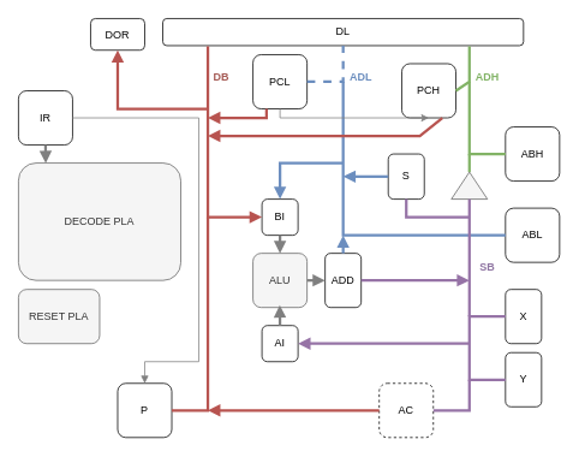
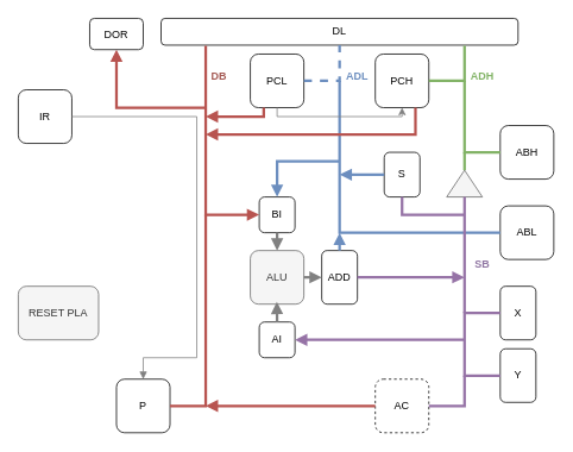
  <mxCell id="0" />
  <mxCell id="1" parent="0" />
  <mxCell id="2" value="PCL" style="rounded=1;whiteSpace=wrap;html=1;" vertex="1" parent="1"><mxGeometry x="280" y="60" width="60" height="60" as="geometry" /></mxCell>
- <mxCell id="3" value="PCH" style="rounded=1;whiteSpace=wrap;html=1;" vertex="1" parent="1"><mxGeometry x="445" y="70" width="60" height="60" as="geometry" /></mxCell>
+ <mxCell id="3" value="PCH" style="rounded=1;whiteSpace=wrap;html=1;" vertex="1" parent="1"><mxGeometry x="420" y="60" width="60" height="60" as="geometry" /></mxCell>
  <mxCell id="4" value="DL" style="rounded=1;whiteSpace=wrap;html=1;" vertex="1" parent="1"><mxGeometry x="180" y="20" width="400" height="30" as="geometry" /></mxCell>
  <mxCell id="5" value="" style="endArrow=none;html=1;rounded=0;exitX=1;exitY=0.5;exitDx=0;exitDy=0;fillColor=#dae8fc;strokeColor=#6C8EBF;strokeWidth=3;dashed=1;" edge="1" parent="1" source="2" target="4"><mxGeometry width="50" height="50" relative="1" as="geometry"><mxPoint x="370" y="120" as="sourcePoint" /><mxPoint x="380" y="50" as="targetPoint" /><Array as="points"><mxPoint x="380" y="90" /></Array></mxGeometry></mxCell>
  <mxCell id="6" value="" style="endArrow=none;html=1;rounded=0;exitX=1;exitY=0.5;exitDx=0;exitDy=0;fillColor=#d5e8d4;strokeColor=#82B366;strokeWidth=3;entryX=0.85;entryY=1.02;entryDx=0;entryDy=0;entryPerimeter=0;" edge="1" parent="1" source="3" target="4"><mxGeometry width="50" height="50" relative="1" as="geometry"><mxPoint x="350" y="100" as="sourcePoint" /><mxPoint x="560" y="100" as="targetPoint" /><Array as="points"><mxPoint x="520" y="90" /></Array></mxGeometry></mxCell>
  <mxCell id="7" value="&lt;b style=&quot;&quot;&gt;&lt;font color=&quot;#6c8ebf&quot;&gt;ADL&lt;/font&gt;&lt;/b&gt;" style="text;strokeColor=none;align=center;fillColor=none;html=1;verticalAlign=middle;whiteSpace=wrap;rounded=0;" vertex="1" parent="1"><mxGeometry x="380" y="70" width="40" height="30" as="geometry" /></mxCell>
  <mxCell id="8" value="&lt;b style=&quot;&quot;&gt;&lt;font color=&quot;#82b366&quot;&gt;ADH&lt;/font&gt;&lt;/b&gt;" style="text;strokeColor=none;align=center;fillColor=none;html=1;verticalAlign=middle;whiteSpace=wrap;rounded=0;" vertex="1" parent="1"><mxGeometry x="520" y="70" width="40" height="30" as="geometry" /></mxCell>
  <mxCell id="9" value="ABH" style="rounded=1;whiteSpace=wrap;html=1;" vertex="1" parent="1"><mxGeometry x="560" y="140" width="60" height="60" as="geometry" /></mxCell>
  <mxCell id="10" value="" style="endArrow=none;html=1;rounded=0;exitX=0;exitY=0.5;exitDx=0;exitDy=0;fillColor=#d5e8d4;strokeColor=#82B366;strokeWidth=3;" edge="1" parent="1" source="9"><mxGeometry width="50" height="50" relative="1" as="geometry"><mxPoint x="470" y="179" as="sourcePoint" /><mxPoint x="520" y="90" as="targetPoint" /><Array as="points"><mxPoint x="520" y="170" /></Array></mxGeometry></mxCell>
  <mxCell id="11" value="ABL" style="rounded=1;whiteSpace=wrap;html=1;" vertex="1" parent="1"><mxGeometry x="560" y="230" width="60" height="60" as="geometry" /></mxCell>
  <mxCell id="12" value="" style="endArrow=none;html=1;rounded=0;exitX=0;exitY=0.5;exitDx=0;exitDy=0;fillColor=#dae8fc;strokeColor=#6C8EBF;strokeWidth=3;" edge="1" parent="1" source="11"><mxGeometry width="50" height="50" relative="1" as="geometry"><mxPoint x="350" y="100" as="sourcePoint" /><mxPoint x="380" y="90" as="targetPoint" /><Array as="points"><mxPoint x="380" y="260" /></Array></mxGeometry></mxCell>
  <mxCell id="13" value="X" style="rounded=1;whiteSpace=wrap;html=1;" vertex="1" parent="1"><mxGeometry x="560" y="320" width="40" height="60" as="geometry" /></mxCell>
  <mxCell id="14" value="Y" style="rounded=1;whiteSpace=wrap;html=1;" vertex="1" parent="1"><mxGeometry x="560" y="390" width="40" height="60" as="geometry" /></mxCell>
  <mxCell id="15" value="" style="endArrow=none;html=1;rounded=0;exitX=0;exitY=0.5;exitDx=0;exitDy=0;fillColor=#e1d5e7;strokeColor=#9673a6;strokeWidth=3;entryX=0;entryY=0.5;entryDx=0;entryDy=0;" edge="1" parent="1" target="13"><mxGeometry width="50" height="50" relative="1" as="geometry"><mxPoint x="560" y="420" as="sourcePoint" /><mxPoint x="520" y="350" as="targetPoint" /><Array as="points"><mxPoint x="520" y="420" /><mxPoint x="520" y="350" /></Array></mxGeometry></mxCell>
  <mxCell id="16" value="" style="triangle;whiteSpace=wrap;html=1;rotation=-90;fillColor=#f5f5f5;fontColor=#333333;strokeColor=#666666;" vertex="1" parent="1"><mxGeometry x="505" y="185" width="30" height="40" as="geometry" /></mxCell>
  <mxCell id="17" value="" style="endArrow=none;html=1;rounded=0;exitX=1;exitY=0.5;exitDx=0;exitDy=0;fillColor=#d5e8d4;strokeColor=#82B366;strokeWidth=3;" edge="1" parent="1" source="16"><mxGeometry width="50" height="50" relative="1" as="geometry"><mxPoint x="570" y="180" as="sourcePoint" /><mxPoint x="520" y="170" as="targetPoint" /><Array as="points" /></mxGeometry></mxCell>
  <mxCell id="18" value="" style="endArrow=none;html=1;rounded=0;entryX=0;entryY=0.5;entryDx=0;entryDy=0;strokeWidth=3;fillColor=#e1d5e7;strokeColor=#9673a6;" edge="1" parent="1" target="16"><mxGeometry width="50" height="50" relative="1" as="geometry"><mxPoint x="520" y="350" as="sourcePoint" /><mxPoint x="370" y="240" as="targetPoint" /></mxGeometry></mxCell>
  <mxCell id="19" value="&lt;b style=&quot;&quot;&gt;&lt;font color=&quot;#8f75a2&quot;&gt;SB&lt;/font&gt;&lt;/b&gt;" style="text;strokeColor=none;align=center;fillColor=none;html=1;verticalAlign=middle;whiteSpace=wrap;rounded=0;" vertex="1" parent="1"><mxGeometry x="510" y="280" width="60" height="30" as="geometry" /></mxCell>
  <mxCell id="20" value="ADD" style="rounded=1;whiteSpace=wrap;html=1;" vertex="1" parent="1"><mxGeometry x="360" y="280" width="40" height="60" as="geometry" /></mxCell>
  <mxCell id="21" value="ALU" style="rounded=1;whiteSpace=wrap;html=1;fillColor=#f5f5f5;fontColor=#333333;strokeColor=#666666;" vertex="1" parent="1"><mxGeometry x="280" y="280" width="60" height="60" as="geometry" /></mxCell>
  <mxCell id="22" value="BI" style="rounded=1;whiteSpace=wrap;html=1;" vertex="1" parent="1"><mxGeometry x="290" y="220" width="40" height="40" as="geometry" /></mxCell>
  <mxCell id="23" value="AI" style="rounded=1;whiteSpace=wrap;html=1;" vertex="1" parent="1"><mxGeometry x="290" y="360" width="40" height="40" as="geometry" /></mxCell>
  <mxCell id="24" value="" style="endArrow=block;html=1;rounded=0;exitX=0.5;exitY=1;exitDx=0;exitDy=0;entryX=0.5;entryY=0;entryDx=0;entryDy=0;strokeWidth=3;endFill=1;strokeColor=#808080;" edge="1" parent="1" source="22" target="21"><mxGeometry width="50" height="50" relative="1" as="geometry"><mxPoint x="300" y="310" as="sourcePoint" /><mxPoint x="350" y="260" as="targetPoint" /></mxGeometry></mxCell>
  <mxCell id="25" value="" style="endArrow=block;html=1;rounded=0;exitX=0.5;exitY=0;exitDx=0;exitDy=0;entryX=0.495;entryY=0.957;entryDx=0;entryDy=0;strokeWidth=3;endFill=1;strokeColor=#808080;entryPerimeter=0;" edge="1" parent="1" source="23" target="21"><mxGeometry width="50" height="50" relative="1" as="geometry"><mxPoint x="320" y="270" as="sourcePoint" /><mxPoint x="320" y="290" as="targetPoint" /></mxGeometry></mxCell>
  <mxCell id="26" value="" style="endArrow=block;html=1;rounded=0;exitX=1;exitY=0.5;exitDx=0;exitDy=0;entryX=0;entryY=0.5;entryDx=0;entryDy=0;strokeWidth=3;endFill=1;strokeColor=#808080;" edge="1" parent="1" source="21" target="20"><mxGeometry width="50" height="50" relative="1" as="geometry"><mxPoint x="330" y="280" as="sourcePoint" /><mxPoint x="330" y="300" as="targetPoint" /></mxGeometry></mxCell>
  <mxCell id="27" value="" style="endArrow=classic;html=1;rounded=0;exitX=0.5;exitY=1;exitDx=0;exitDy=0;entryX=0.5;entryY=1;entryDx=0;entryDy=0;strokeColor=#808080;" edge="1" parent="1" source="2" target="3"><mxGeometry width="50" height="50" relative="1" as="geometry"><mxPoint x="370" y="250" as="sourcePoint" /><mxPoint x="420" y="200" as="targetPoint" /><Array as="points"><mxPoint x="310" y="130" /><mxPoint x="450" y="130" /></Array></mxGeometry></mxCell>
  <mxCell id="28" value="" style="endArrow=none;html=1;rounded=0;fillColor=#dae8fc;strokeColor=#6C8EBF;strokeWidth=3;exitX=0.5;exitY=0;exitDx=0;exitDy=0;endFill=0;startArrow=block;startFill=1;" edge="1" parent="1" source="22"><mxGeometry width="50" height="50" relative="1" as="geometry"><mxPoint x="310" y="200" as="sourcePoint" /><mxPoint x="380" y="180" as="targetPoint" /><Array as="points"><mxPoint x="310" y="180" /></Array></mxGeometry></mxCell>
  <mxCell id="29" value="" style="endArrow=none;html=1;rounded=0;fillColor=#dae8fc;strokeColor=#6C8EBF;strokeWidth=3;endFill=0;startArrow=block;startFill=1;entryX=0.5;entryY=0;entryDx=0;entryDy=0;" edge="1" parent="1" target="20"><mxGeometry width="50" height="50" relative="1" as="geometry"><mxPoint x="380" y="260" as="sourcePoint" /><mxPoint x="390" y="190" as="targetPoint" /><Array as="points" /></mxGeometry></mxCell>
  <mxCell id="30" value="" style="endArrow=none;html=1;rounded=0;entryX=1;entryY=0.5;entryDx=0;entryDy=0;strokeWidth=3;fillColor=#e1d5e7;strokeColor=#9673a6;endFill=0;startArrow=block;startFill=1;" edge="1" parent="1" target="20"><mxGeometry width="50" height="50" relative="1" as="geometry"><mxPoint x="520" y="310" as="sourcePoint" /><mxPoint x="530" y="240" as="targetPoint" /></mxGeometry></mxCell>
  <mxCell id="31" value="" style="endArrow=none;html=1;rounded=0;strokeWidth=3;fillColor=#e1d5e7;strokeColor=#9673a6;endFill=0;startArrow=block;startFill=1;exitX=1;exitY=0.5;exitDx=0;exitDy=0;" edge="1" parent="1" source="23"><mxGeometry width="50" height="50" relative="1" as="geometry"><mxPoint x="530" y="320" as="sourcePoint" /><mxPoint x="520" y="380" as="targetPoint" /></mxGeometry></mxCell>
  <mxCell id="32" value="S" style="rounded=1;whiteSpace=wrap;html=1;" vertex="1" parent="1"><mxGeometry x="430" y="170" width="40" height="50" as="geometry" /></mxCell>
  <mxCell id="33" value="" style="endArrow=none;html=1;rounded=0;fillColor=#dae8fc;strokeColor=#6C8EBF;strokeWidth=3;endFill=0;startArrow=block;startFill=1;entryX=0;entryY=0.5;entryDx=0;entryDy=0;" edge="1" parent="1" target="32"><mxGeometry width="50" height="50" relative="1" as="geometry"><mxPoint x="380" y="195" as="sourcePoint" /><mxPoint x="390" y="290" as="targetPoint" /><Array as="points" /></mxGeometry></mxCell>
  <mxCell id="34" value="" style="endArrow=none;html=1;rounded=0;entryX=0.5;entryY=1;entryDx=0;entryDy=0;strokeWidth=3;fillColor=#e1d5e7;strokeColor=#9673a6;" edge="1" parent="1" target="32"><mxGeometry width="50" height="50" relative="1" as="geometry"><mxPoint x="520" y="240" as="sourcePoint" /><mxPoint x="530" y="230" as="targetPoint" /><Array as="points"><mxPoint x="450" y="240" /></Array></mxGeometry></mxCell>
  <mxCell id="35" value="" style="endArrow=none;html=1;rounded=0;entryX=0.125;entryY=1.024;entryDx=0;entryDy=0;strokeWidth=3;fillColor=#f8cecc;strokeColor=#b85450;endFill=0;startArrow=block;startFill=1;entryPerimeter=0;exitX=0;exitY=0.5;exitDx=0;exitDy=0;" edge="1" parent="1" source="22" target="4"><mxGeometry width="50" height="50" relative="1" as="geometry"><mxPoint x="530" y="320" as="sourcePoint" /><mxPoint x="410" y="320" as="targetPoint" /><Array as="points"><mxPoint x="230" y="240" /></Array></mxGeometry></mxCell>
  <mxCell id="36" value="" style="endArrow=none;html=1;rounded=0;entryX=0.25;entryY=1;entryDx=0;entryDy=0;strokeWidth=3;fillColor=#f8cecc;strokeColor=#b85450;endFill=0;startArrow=block;startFill=1;" edge="1" parent="1" target="2"><mxGeometry width="50" height="50" relative="1" as="geometry"><mxPoint x="230" y="130" as="sourcePoint" /><mxPoint x="236" y="60" as="targetPoint" /><Array as="points"><mxPoint x="295" y="130" /></Array></mxGeometry></mxCell>
  <mxCell id="37" value="" style="endArrow=none;html=1;rounded=0;entryX=0.75;entryY=1;entryDx=0;entryDy=0;strokeWidth=3;fillColor=#f8cecc;strokeColor=#b85450;endFill=0;startArrow=block;startFill=1;" edge="1" parent="1" target="3"><mxGeometry width="50" height="50" relative="1" as="geometry"><mxPoint x="230" y="150" as="sourcePoint" /><mxPoint x="295" y="140" as="targetPoint" /><Array as="points"><mxPoint x="465" y="150" /></Array></mxGeometry></mxCell>
  <mxCell id="38" value="&lt;b style=&quot;&quot;&gt;&lt;font color=&quot;#a55a54&quot;&gt;DB&lt;/font&gt;&lt;/b&gt;" style="text;strokeColor=none;align=center;fillColor=none;html=1;verticalAlign=middle;whiteSpace=wrap;rounded=0;" vertex="1" parent="1"><mxGeometry x="230" y="70" width="30" height="30" as="geometry" /></mxCell>
  <mxCell id="39" value="AC" style="rounded=1;whiteSpace=wrap;html=1;dashed=1;" vertex="1" parent="1"><mxGeometry x="420" y="424" width="60" height="60" as="geometry" /></mxCell>
  <mxCell id="40" value="" style="endArrow=none;html=1;rounded=0;entryX=1;entryY=0.5;entryDx=0;entryDy=0;strokeWidth=3;fillColor=#e1d5e7;strokeColor=#9673a6;" edge="1" parent="1" target="39"><mxGeometry width="50" height="50" relative="1" as="geometry"><mxPoint x="520" y="420" as="sourcePoint" /><mxPoint x="530" y="230" as="targetPoint" /><Array as="points"><mxPoint x="520" y="454" /></Array></mxGeometry></mxCell>
  <mxCell id="41" value="P" style="rounded=1;whiteSpace=wrap;html=1;" vertex="1" parent="1"><mxGeometry x="130" y="424" width="60" height="60" as="geometry" /></mxCell>
  <mxCell id="42" value="" style="endArrow=none;html=1;rounded=0;strokeWidth=3;fillColor=#f8cecc;strokeColor=#b85450;endFill=0;startArrow=none;startFill=0;exitX=1;exitY=0.5;exitDx=0;exitDy=0;" edge="1" parent="1" source="41"><mxGeometry width="50" height="50" relative="1" as="geometry"><mxPoint x="300" y="250" as="sourcePoint" /><mxPoint x="230" y="240" as="targetPoint" /><Array as="points"><mxPoint x="230" y="454" /></Array></mxGeometry></mxCell>
  <mxCell id="43" value="" style="endArrow=none;html=1;rounded=0;entryX=0;entryY=0.5;entryDx=0;entryDy=0;strokeWidth=3;fillColor=#f8cecc;strokeColor=#b85450;endFill=0;startArrow=block;startFill=1;" edge="1" parent="1" target="39"><mxGeometry width="50" height="50" relative="1" as="geometry"><mxPoint x="230" y="454" as="sourcePoint" /><mxPoint x="240" y="61" as="targetPoint" /><Array as="points" /></mxGeometry></mxCell>
  <mxCell id="44" value="DOR" style="rounded=1;whiteSpace=wrap;html=1;" vertex="1" parent="1"><mxGeometry x="100" y="20" width="60" height="35" as="geometry" /></mxCell>
  <mxCell id="45" value="IR" style="rounded=1;whiteSpace=wrap;html=1;" vertex="1" parent="1"><mxGeometry x="20" y="100" width="60" height="60" as="geometry" /></mxCell>
  <mxCell id="46" value="" style="endArrow=none;html=1;rounded=0;strokeWidth=3;fillColor=#f8cecc;strokeColor=#b85450;endFill=0;startArrow=block;startFill=1;exitX=0.5;exitY=1;exitDx=0;exitDy=0;" edge="1" parent="1" source="44"><mxGeometry width="50" height="50" relative="1" as="geometry"><mxPoint x="240" y="140" as="sourcePoint" /><mxPoint x="230" y="120" as="targetPoint" /><Array as="points"><mxPoint x="130" y="120" /></Array></mxGeometry></mxCell>
  <mxCell id="47" value="" style="endArrow=block;html=1;rounded=0;exitX=1;exitY=0.5;exitDx=0;exitDy=0;strokeWidth=1;endFill=1;strokeColor=#808080;entryX=0.5;entryY=0;entryDx=0;entryDy=0;" edge="1" parent="1" source="45" target="41"><mxGeometry width="50" height="50" relative="1" as="geometry"><mxPoint x="60" y="90" as="sourcePoint" /><mxPoint x="210" y="270" as="targetPoint" /><Array as="points"><mxPoint x="220" y="130" /><mxPoint x="220" y="400" /><mxPoint x="160" y="400" /></Array></mxGeometry></mxCell>
- <mxCell id="48" value="DECODE PLA" style="rounded=1;whiteSpace=wrap;html=1;fillColor=#f5f5f5;fontColor=#333333;strokeColor=#666666;" vertex="1" parent="1"><mxGeometry x="20" y="180" width="180" height="130" as="geometry" /></mxCell>
  <mxCell id="49" value="RESET PLA" style="rounded=1;whiteSpace=wrap;html=1;fillColor=#f5f5f5;fontColor=#333333;strokeColor=#666666;" vertex="1" parent="1"><mxGeometry x="20" y="320" width="90" height="60" as="geometry" /></mxCell>
- <mxCell id="50" value="" style="endArrow=block;html=1;rounded=0;exitX=0.5;exitY=1;exitDx=0;exitDy=0;strokeWidth=3;endFill=1;strokeColor=#808080;entryX=0.168;entryY=0.002;entryDx=0;entryDy=0;entryPerimeter=0;" edge="1" parent="1" source="45" target="48"><mxGeometry width="50" height="50" relative="1" as="geometry"><mxPoint x="60" y="90" as="sourcePoint" /><mxPoint x="60" y="110" as="targetPoint" /></mxGeometry></mxCell>
